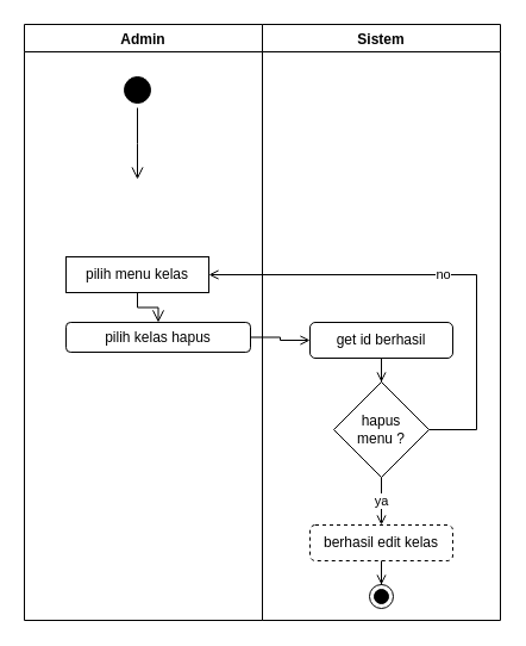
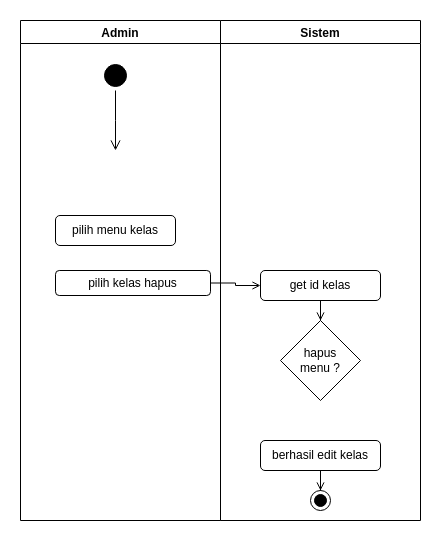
  <mxCell id="0" />
  <mxCell id="1" parent="0" />
  <mxCell id="2" value="Admin" style="swimlane;" vertex="1" parent="1"><mxGeometry x="20" y="20" width="200" height="500" as="geometry" /></mxCell>
  <mxCell id="3" value="" style="ellipse;html=1;shape=startState;fillColor=#000000;strokeColor=#000000;" vertex="1" parent="2"><mxGeometry x="80" y="40" width="30" height="30" as="geometry" /></mxCell>
  <mxCell id="4" value="" style="edgeStyle=orthogonalEdgeStyle;html=1;verticalAlign=bottom;endArrow=open;endSize=8;strokeColor=#000000;rounded=0;" edge="1" parent="2" source="3"><mxGeometry relative="1" as="geometry"><mxPoint x="95" y="130" as="targetPoint" /></mxGeometry></mxCell>
- <mxCell id="5" value="pilih menu kelas" style="whiteSpace=wrap;html=1;strokeColor=#000000;rounded=0;" vertex="1" parent="2"><mxGeometry x="35" y="195" width="120" height="30" as="geometry" /></mxCell>
+ <mxCell id="5" value="pilih menu kelas" style="rounded=1;whiteSpace=wrap;html=1;strokeColor=#000000;" vertex="1" parent="2"><mxGeometry x="35" y="195" width="120" height="30" as="geometry" /></mxCell>
  <mxCell id="6" value="pilih kelas hapus" style="rounded=1;whiteSpace=wrap;html=1;strokeColor=#000000;" vertex="1" parent="2"><mxGeometry x="35" y="250" width="155" height="25" as="geometry" /></mxCell>
- <mxCell id="7" value="" style="edgeStyle=orthogonalEdgeStyle;html=1;verticalAlign=bottom;endArrow=open;endSize=8;strokeColor=#000000;rounded=0;entryX=0.5;entryY=0;entryDx=0;entryDy=0;exitX=0.5;exitY=1;exitDx=0;exitDy=0;" edge="1" parent="2" source="5" target="6"><mxGeometry relative="1" as="geometry"><mxPoint x="105" y="205" as="targetPoint" /><mxPoint x="100" y="230" as="sourcePoint" /></mxGeometry></mxCell>
  <mxCell id="8" value="Sistem" style="swimlane;" vertex="1" parent="1"><mxGeometry x="220" y="20" width="200" height="500" as="geometry" /></mxCell>
  <mxCell id="9" value="" style="ellipse;html=1;shape=endState;fillColor=#000000;strokeColor=#000000;" vertex="1" parent="8"><mxGeometry x="90" y="470" width="20" height="20" as="geometry" /></mxCell>
  <mxCell id="10" style="edgeStyle=orthogonalEdgeStyle;rounded=0;orthogonalLoop=1;jettySize=auto;html=1;exitX=0.5;exitY=1;exitDx=0;exitDy=0;endArrow=open;endFill=0;" edge="1" parent="8" source="11" target="15"><mxGeometry relative="1" as="geometry" /></mxCell>
- <mxCell id="11" value="get id berhasil" style="rounded=1;whiteSpace=wrap;html=1;strokeColor=#000000;" vertex="1" parent="8"><mxGeometry x="40" y="250" width="120" height="30" as="geometry" /></mxCell>
+ <mxCell id="11" value="get id kelas" style="rounded=1;whiteSpace=wrap;html=1;strokeColor=#000000;" vertex="1" parent="8"><mxGeometry x="40" y="250" width="120" height="30" as="geometry" /></mxCell>
  <mxCell id="12" style="edgeStyle=orthogonalEdgeStyle;rounded=0;orthogonalLoop=1;jettySize=auto;html=1;exitX=0.5;exitY=1;exitDx=0;exitDy=0;endArrow=open;endFill=0;" edge="1" parent="8" source="13" target="9"><mxGeometry relative="1" as="geometry" /></mxCell>
- <mxCell id="13" value="berhasil edit kelas" style="rounded=1;whiteSpace=wrap;html=1;strokeColor=#000000;dashed=1;" vertex="1" parent="8"><mxGeometry x="40" y="420" width="120" height="30" as="geometry" /></mxCell>
- <mxCell id="14" value="ya" style="edgeStyle=orthogonalEdgeStyle;rounded=0;orthogonalLoop=1;jettySize=auto;html=1;exitX=0.5;exitY=1;exitDx=0;exitDy=0;entryX=0.5;entryY=0;entryDx=0;entryDy=0;endArrow=open;endFill=0;" edge="1" parent="8" source="15" target="13"><mxGeometry relative="1" as="geometry" /></mxCell>
+ <mxCell id="13" value="berhasil edit kelas" style="rounded=1;whiteSpace=wrap;html=1;strokeColor=#000000;" vertex="1" parent="8"><mxGeometry x="40" y="420" width="120" height="30" as="geometry" /></mxCell>
  <mxCell id="15" value="hapus &lt;br&gt;menu ?" style="rhombus;whiteSpace=wrap;html=1;" vertex="1" parent="8"><mxGeometry x="60" y="300" width="80" height="80" as="geometry" /></mxCell>
  <mxCell id="16" style="edgeStyle=orthogonalEdgeStyle;rounded=0;orthogonalLoop=1;jettySize=auto;html=1;exitX=1;exitY=0.5;exitDx=0;exitDy=0;endArrow=open;endFill=0;" edge="1" parent="1" source="6" target="11"><mxGeometry relative="1" as="geometry" /></mxCell>
- <mxCell id="17" value="no" style="edgeStyle=orthogonalEdgeStyle;rounded=0;orthogonalLoop=1;jettySize=auto;html=1;exitX=1;exitY=0.5;exitDx=0;exitDy=0;entryX=1;entryY=0.5;entryDx=0;entryDy=0;endArrow=open;endFill=0;" edge="1" parent="1" source="15" target="5"><mxGeometry relative="1" as="geometry"><Array as="points"><mxPoint x="400" y="360" /><mxPoint x="400" y="230" /></Array></mxGeometry></mxCell>
